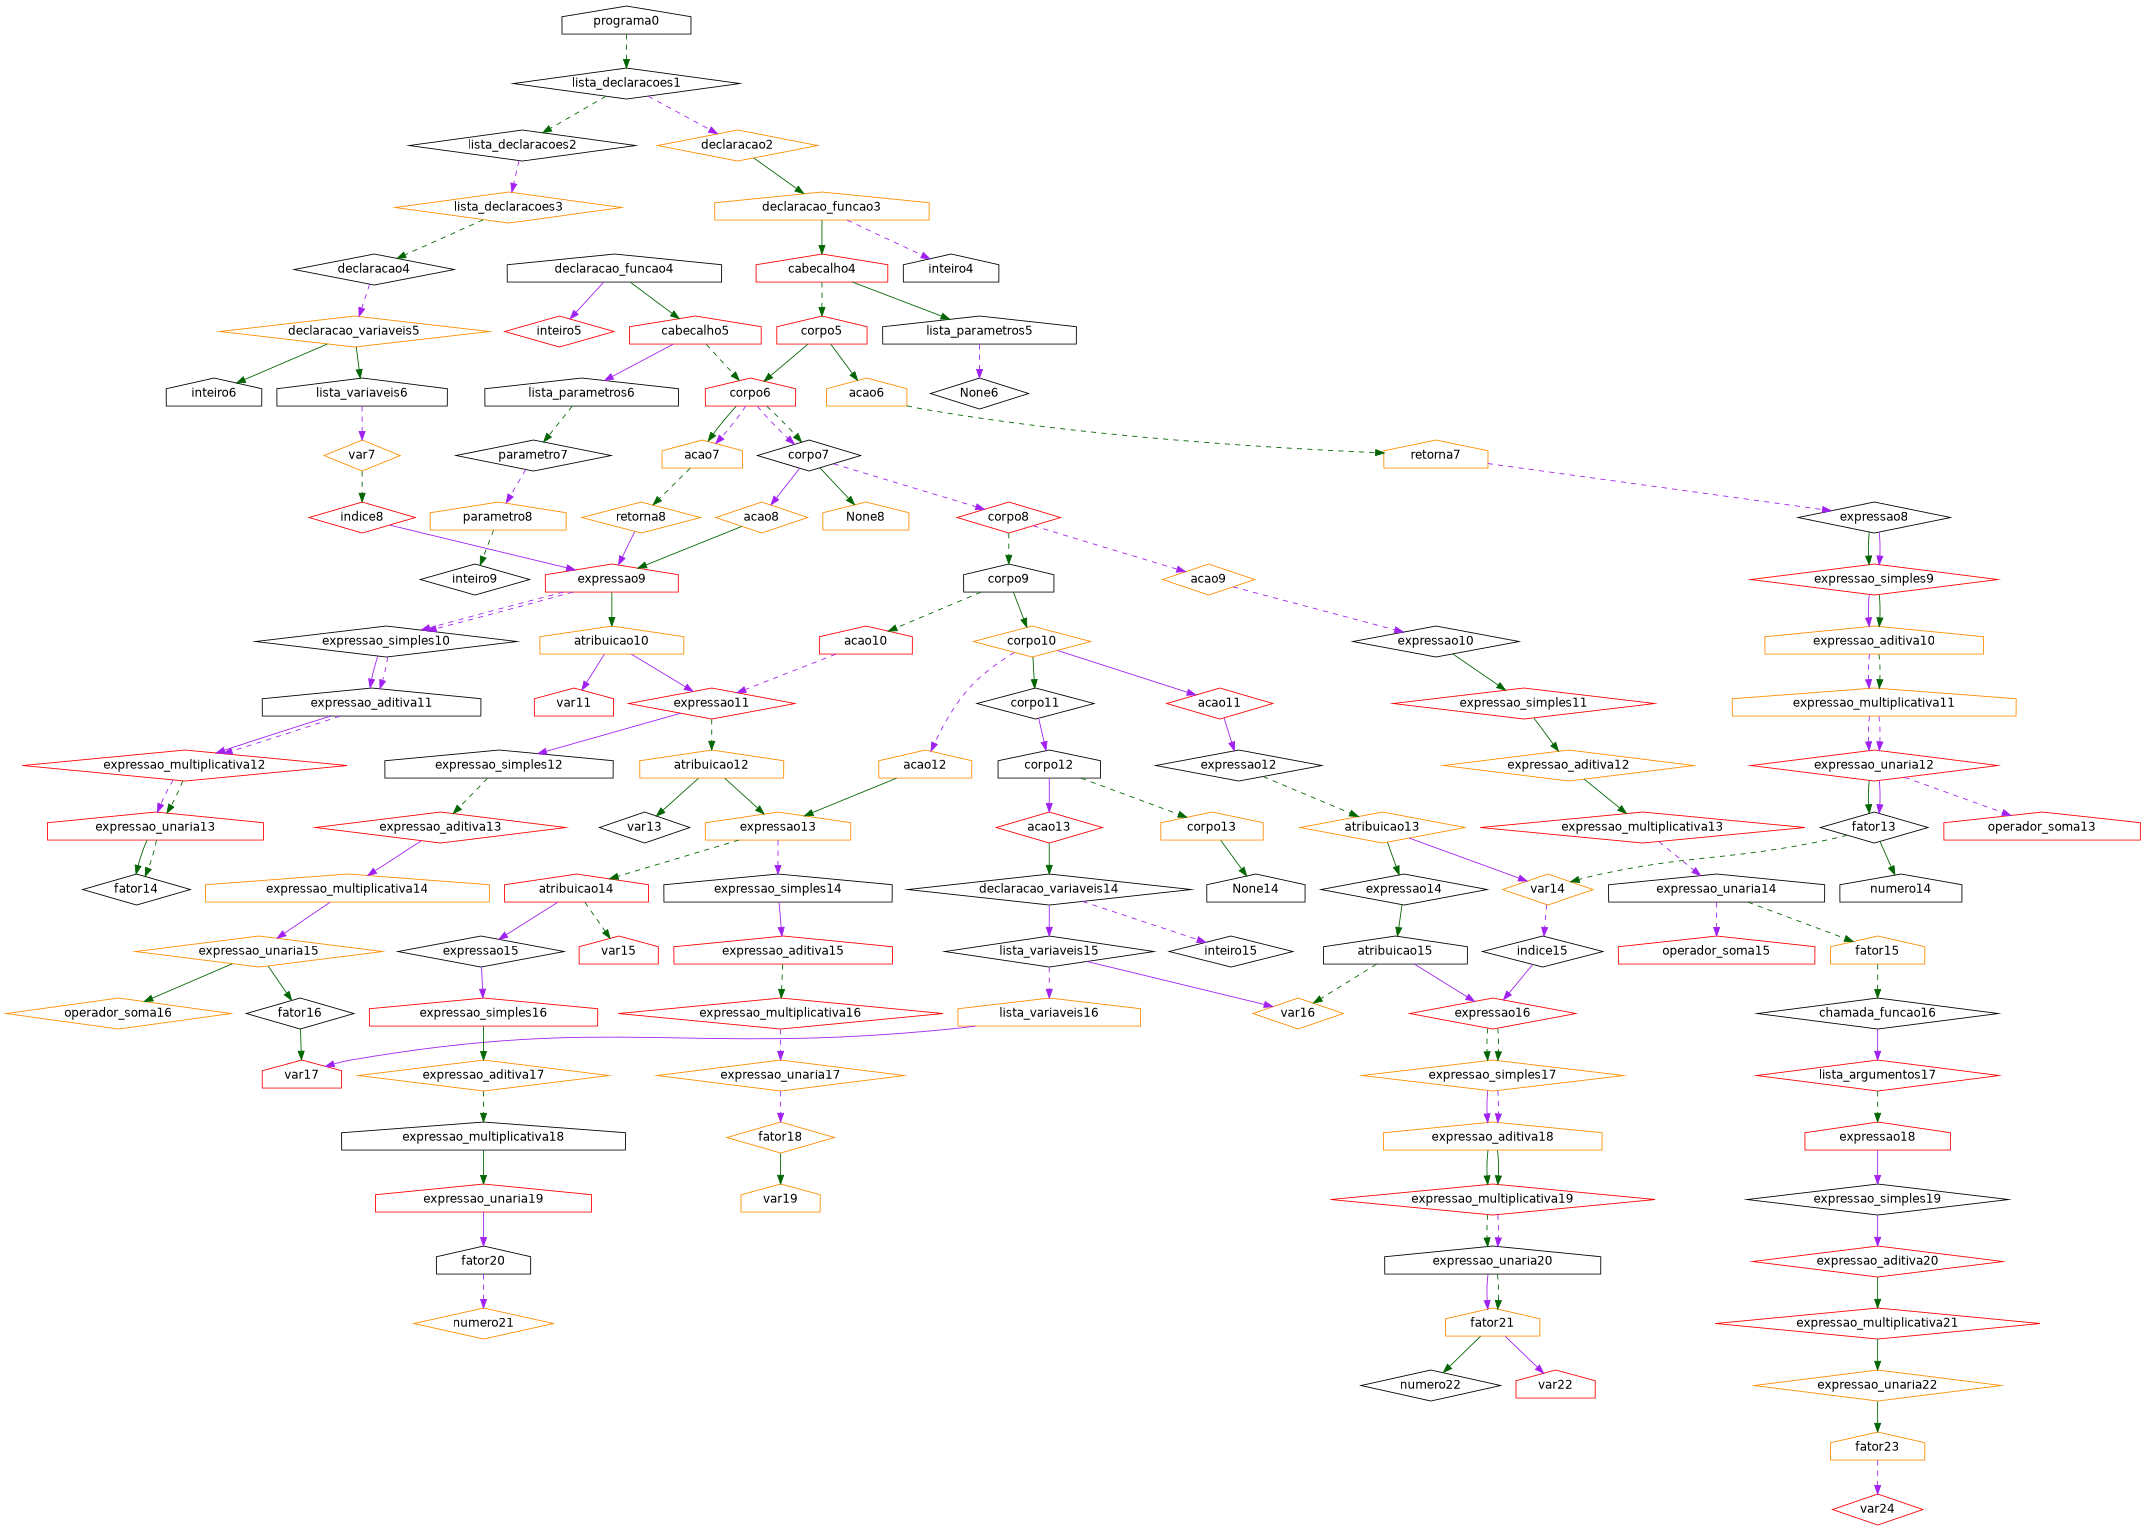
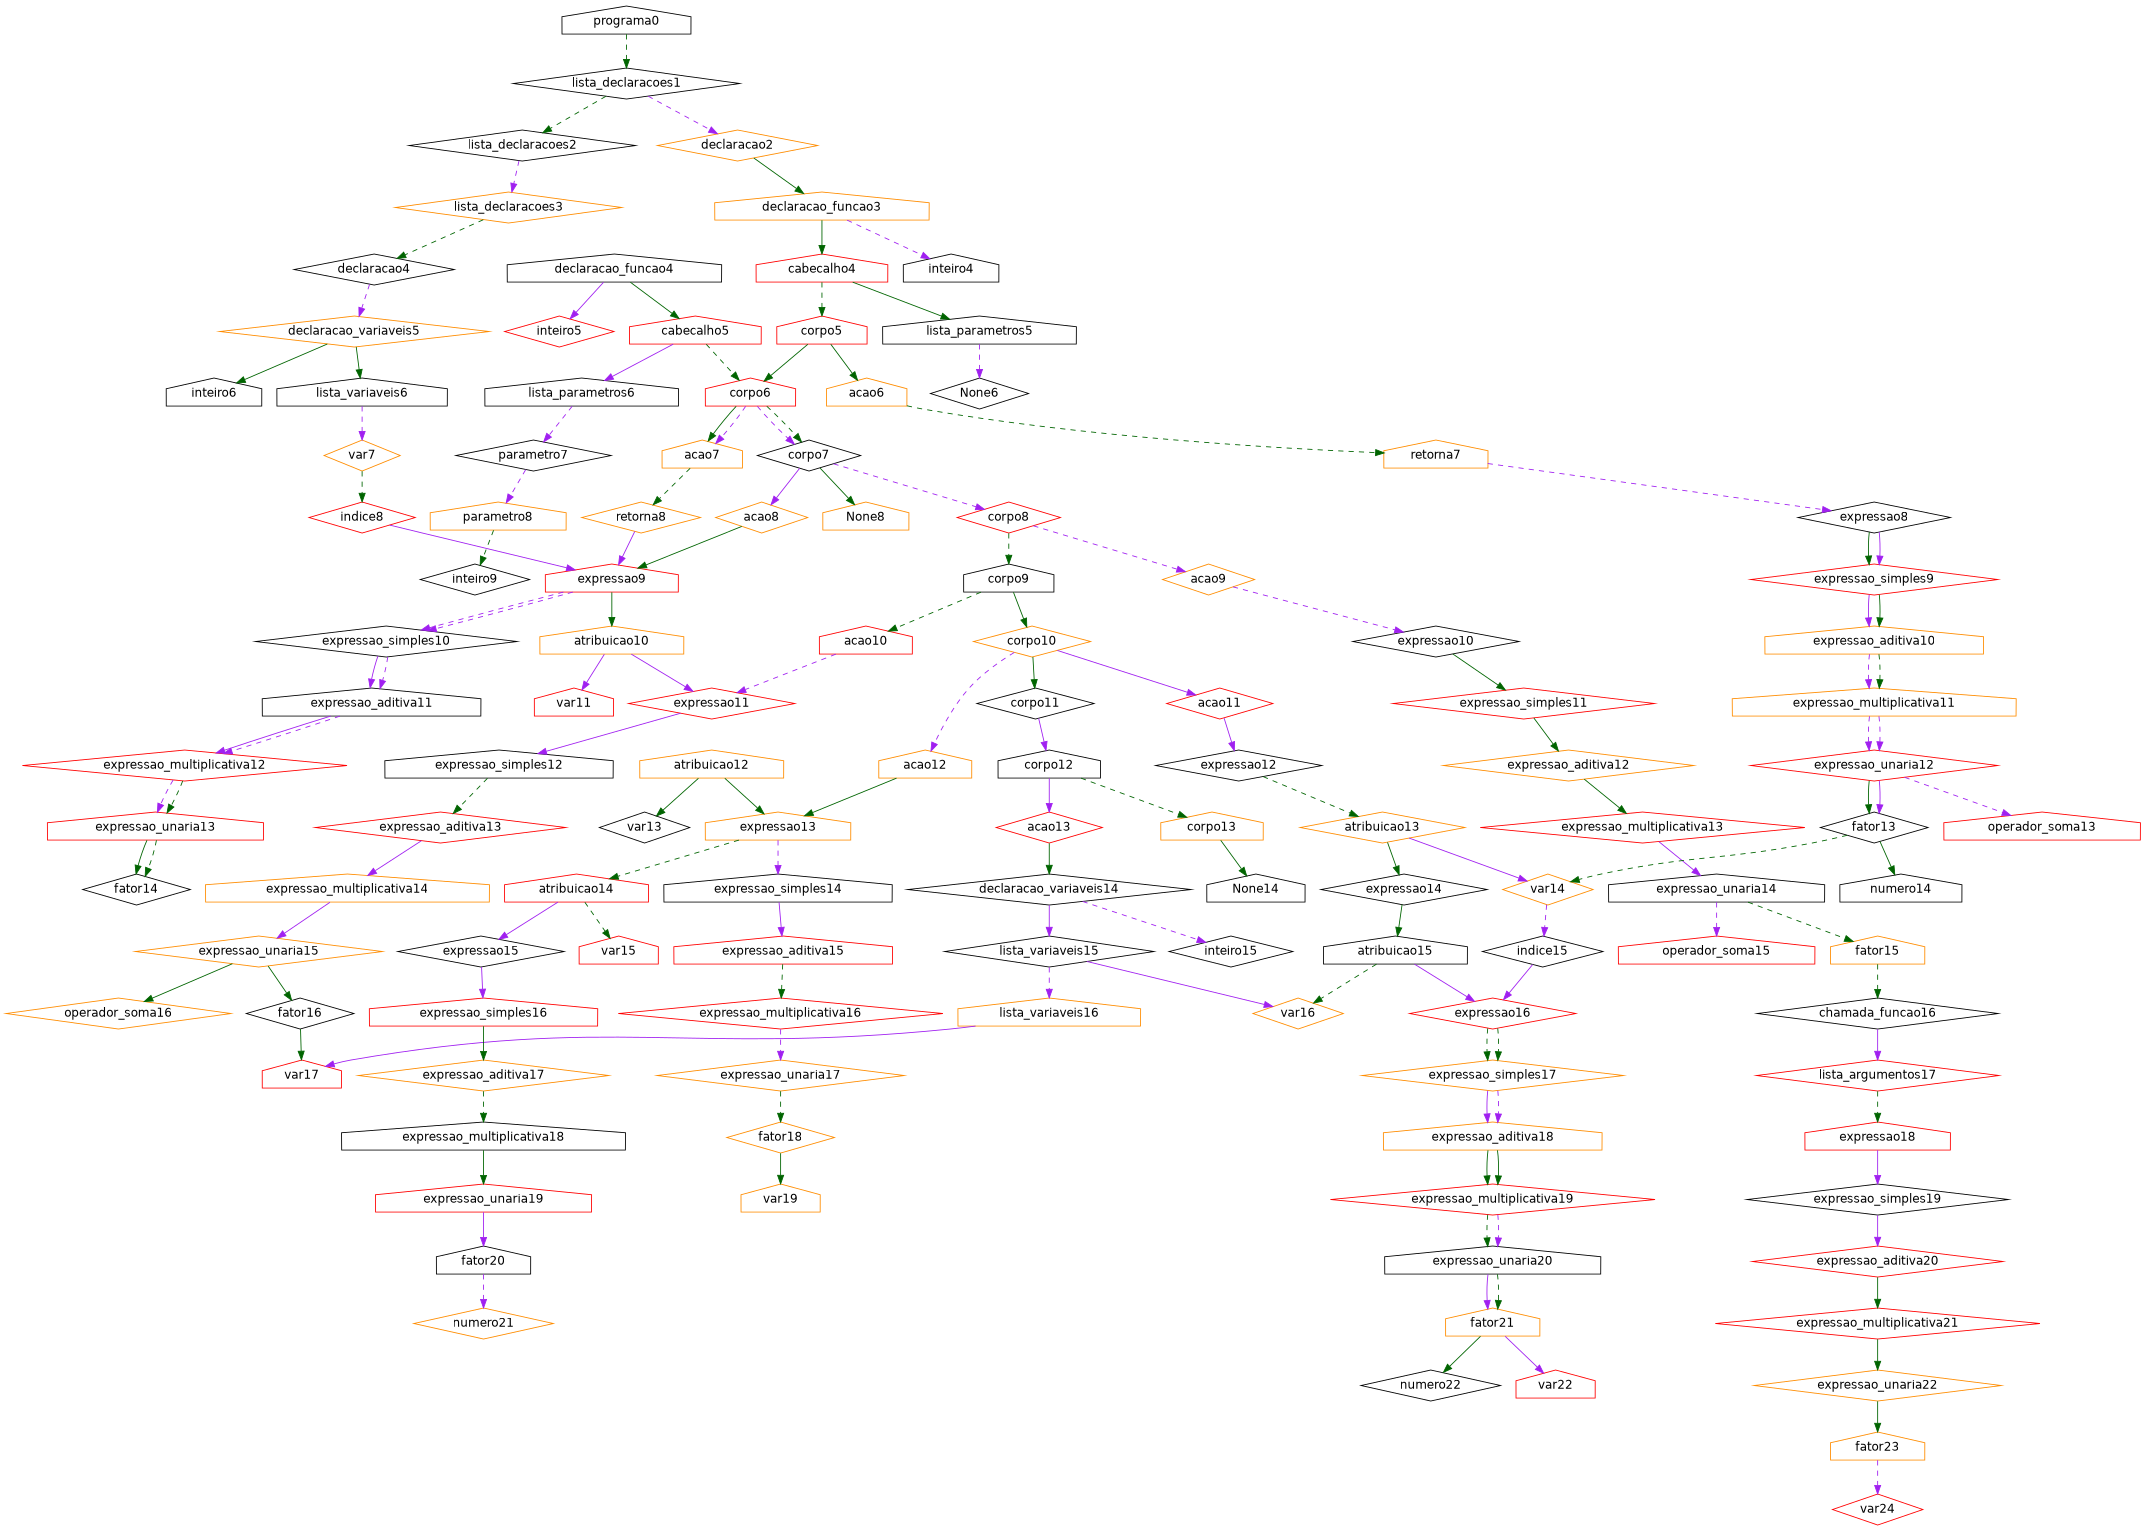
  digraph {
    fontname="DejaVu Sans"
    node [color=black fontname="DejaVu Sans" shape=diamond]
    edge [color=darkgreen fontname="DejaVu Sans" style=solid]
    programa0 [shape=house]
    lista_declaracoes1
    lista_declaracoes2
    declaracao2 [color=darkorange]
    lista_declaracoes3 [color=darkorange]
    declaracao_funcao3 [color=darkorange shape=house]
    declaracao4
    declaracao_variaveis5 [color=darkorange]
    inteiro6 [shape=house]
    lista_variaveis6 [shape=house]
    var7 [color=darkorange]
    indice8 [color=red]
    expressao9 [color=red shape=house]
    expressao_simples10
    atribuicao10 [color=darkorange shape=house]
    expressao_aditiva11 [shape=house]
    expressao11 [color=red]
    var11 [color=red shape=house]
    expressao_multiplicativa12 [color=red]
    expressao_unaria13 [color=red shape=house]
    fator14
    declaracao_funcao4 [shape=house]
    inteiro5 [color=red]
    cabecalho5 [color=red shape=house]
    lista_parametros6 [shape=house]
    corpo6 [color=red shape=house]
    parametro7
    corpo7
    acao7 [color=darkorange shape=house]
    parametro8 [color=darkorange shape=house]
    inteiro9
    None8 [color=darkorange shape=house]
    corpo8 [color=red]
    acao8 [color=darkorange]
    retorna8 [color=darkorange]
    corpo9 [shape=house]
    acao9 [color=darkorange]
    expressao_simples9 [color=red]
    expressao8
    inteiro4 [shape=house]
    cabecalho4 [color=red shape=house]
    lista_parametros5 [shape=house]
    corpo5 [color=red shape=house]
    None6
    acao6 [color=darkorange shape=house]
    retorna7 [color=darkorange shape=house]
    corpo10 [color=darkorange]
    acao10 [color=red shape=house]
    expressao10
    corpo11
    acao11 [color=red]
    acao12 [color=darkorange shape=house]
    corpo12 [shape=house]
    expressao12
    corpo13 [color=darkorange shape=house]
    acao13 [color=red]
    expressao13 [color=darkorange shape=house]
    None14 [shape=house]
    declaracao_variaveis14
    inteiro15
    lista_variaveis15
    lista_variaveis16 [color=darkorange shape=house]
    var16 [color=darkorange]
    var17 [color=red shape=house]
    atribuicao14 [color=red shape=house]
    expressao_simples14 [shape=house]
    var15 [color=red shape=house]
    expressao15
    expressao_aditiva15 [color=red shape=house]
    expressao_simples16 [color=red shape=house]
    expressao_aditiva17 [color=darkorange]
    expressao_multiplicativa18 [shape=house]
    expressao_unaria19 [color=red shape=house]
    fator20 [shape=house]
    numero21 [color=darkorange]
    atribuicao13 [color=darkorange]
    var14 [color=darkorange]
    expressao14
    indice15
    atribuicao15 [shape=house]
    expressao16 [color=red]
    expressao_simples17 [color=darkorange]
    expressao_aditiva18 [color=darkorange shape=house]
    expressao_multiplicativa19 [color=red]
    expressao_unaria20 [shape=house]
    fator21 [color=darkorange shape=house]
    var22 [color=red shape=house]
    numero22
    atribuicao12 [color=darkorange shape=house]
    expressao_simples12 [shape=house]
    var13
    expressao_aditiva13 [color=red]
    expressao_multiplicativa16 [color=red]
    expressao_unaria17 [color=darkorange]
    fator18 [color=darkorange]
    var19 [color=darkorange shape=house]
    expressao_simples11 [color=red]
    expressao_aditiva12 [color=darkorange]
    expressao_multiplicativa13 [color=red]
    expressao_unaria14 [shape=house]
    operador_soma15 [color=red shape=house]
    fator15 [color=darkorange shape=house]
    chamada_funcao16
    lista_argumentos17 [color=red]
    expressao18 [color=red shape=house]
    expressao_simples19
    expressao_aditiva20 [color=red]
    expressao_multiplicativa21 [color=red]
    expressao_unaria22 [color=darkorange]
    fator23 [color=darkorange shape=house]
    var24 [color=red]
    expressao_multiplicativa14 [color=darkorange shape=house]
    expressao_unaria15 [color=darkorange]
    operador_soma16 [color=darkorange]
    fator16
    expressao_aditiva10 [color=darkorange shape=house]
    expressao_multiplicativa11 [color=darkorange shape=house]
    expressao_unaria12 [color=red]
    operador_soma13 [color=red shape=house]
    fator13
    numero14 [shape=house]
    programa0 -> lista_declaracoes1 [style=dashed]
    lista_declaracoes1 -> lista_declaracoes2 [style=dashed]
    lista_declaracoes1 -> declaracao2 [color=purple style=dashed]
    lista_declaracoes2 -> lista_declaracoes3 [color=purple style=dashed]
    declaracao2 -> declaracao_funcao3
    lista_declaracoes3 -> declaracao4 [style=dashed]
    declaracao_funcao3 -> inteiro4 [color=purple style=dashed]
    declaracao_funcao3 -> cabecalho4
    declaracao4 -> declaracao_variaveis5 [color=purple style=dashed]
    declaracao_variaveis5 -> inteiro6
    declaracao_variaveis5 -> lista_variaveis6
    lista_variaveis6 -> var7 [color=purple style=dashed]
    var7 -> indice8 [style=dashed]
    indice8 -> expressao9 [color=purple]
    expressao9 -> expressao_simples10 [color=purple style=dashed]
    expressao9 -> expressao_simples10 [color=purple style=dashed]
    expressao9 -> atribuicao10
    expressao_simples10 -> expressao_aditiva11 [color=purple]
    expressao_simples10 -> expressao_aditiva11 [color=purple style=dashed]
    atribuicao10 -> expressao11 [color=purple]
    atribuicao10 -> var11 [color=purple]
    expressao_aditiva11 -> expressao_multiplicativa12 [color=purple]
    expressao_aditiva11 -> expressao_multiplicativa12 [color=purple style=dashed]
-   expressao11 -> atribuicao12 [style=dashed]
    expressao11 -> expressao_simples12 [color=purple]
    expressao_multiplicativa12 -> expressao_unaria13 [color=purple style=dashed]
    expressao_multiplicativa12 -> expressao_unaria13 [style=dashed]
    expressao_unaria13 -> fator14
    expressao_unaria13 -> fator14 [style=dashed]
    declaracao_funcao4 -> inteiro5 [color=purple]
    declaracao_funcao4 -> cabecalho5
    cabecalho5 -> lista_parametros6 [color=purple]
    cabecalho5 -> corpo6 [style=dashed]
-   lista_parametros6 -> parametro7 [style=dashed]
+   lista_parametros6 -> parametro7 [color=purple style=dashed]
    corpo6 -> corpo7 [color=purple style=dashed]
    corpo6 -> corpo7 [style=dashed]
    corpo6 -> acao7
    corpo6 -> acao7 [color=purple style=dashed]
    parametro7 -> parametro8 [color=purple style=dashed]
    corpo7 -> None8
    corpo7 -> corpo8 [color=purple style=dashed]
    corpo7 -> acao8 [color=purple]
    acao7 -> retorna8 [style=dashed]
    parametro8 -> inteiro9 [style=dashed]
    corpo8 -> corpo9 [style=dashed]
    corpo8 -> acao9 [color=purple style=dashed]
    acao8 -> expressao9
    retorna8 -> expressao9 [color=purple]
    corpo9 -> corpo10
    corpo9 -> acao10 [style=dashed]
    acao9 -> expressao10 [color=purple style=dashed]
    expressao_simples9 -> expressao_aditiva10 [color=purple]
    expressao_simples9 -> expressao_aditiva10
    expressao8 -> expressao_simples9
    expressao8 -> expressao_simples9 [color=purple]
    cabecalho4 -> lista_parametros5
    cabecalho4 -> corpo5 [style=dashed]
    lista_parametros5 -> None6 [color=purple style=dashed]
    corpo5 -> corpo6
    corpo5 -> acao6
    acao6 -> retorna7 [style=dashed]
    retorna7 -> expressao8 [color=purple style=dashed]
    corpo10 -> corpo11
    corpo10 -> acao11 [color=purple]
    corpo10 -> acao12 [color=purple style=dashed]
    acao10 -> expressao11 [color=purple style=dashed]
    expressao10 -> expressao_simples11
    corpo11 -> corpo12 [color=purple]
    acao11 -> expressao12 [color=purple]
    acao12 -> expressao13
    corpo12 -> corpo13 [style=dashed]
    corpo12 -> acao13 [color=purple]
    expressao12 -> atribuicao13 [style=dashed]
    corpo13 -> None14
    acao13 -> declaracao_variaveis14
    expressao13 -> atribuicao14 [style=dashed]
    expressao13 -> expressao_simples14 [color=purple style=dashed]
    declaracao_variaveis14 -> inteiro15 [color=purple style=dashed]
    declaracao_variaveis14 -> lista_variaveis15 [color=purple]
    lista_variaveis15 -> lista_variaveis16 [color=purple style=dashed]
    lista_variaveis15 -> var16 [color=purple]
    lista_variaveis16 -> var17 [color=purple]
    atribuicao14 -> var15 [style=dashed]
    atribuicao14 -> expressao15 [color=purple]
    expressao_simples14 -> expressao_aditiva15 [color=purple]
    expressao15 -> expressao_simples16 [color=purple]
    expressao_aditiva15 -> expressao_multiplicativa16 [style=dashed]
    expressao_simples16 -> expressao_aditiva17
    expressao_aditiva17 -> expressao_multiplicativa18 [style=dashed]
    expressao_multiplicativa18 -> expressao_unaria19
    expressao_unaria19 -> fator20 [color=purple]
    fator20 -> numero21 [color=purple style=dashed]
    atribuicao13 -> var14 [color=purple]
    atribuicao13 -> expressao14
    var14 -> indice15 [color=purple style=dashed]
    expressao14 -> atribuicao15
    indice15 -> expressao16 [color=purple]
    atribuicao15 -> var16 [style=dashed]
    atribuicao15 -> expressao16 [color=purple]
    expressao16 -> expressao_simples17 [style=dashed]
    expressao16 -> expressao_simples17 [style=dashed]
    expressao_simples17 -> expressao_aditiva18 [color=purple]
    expressao_simples17 -> expressao_aditiva18 [color=purple style=dashed]
    expressao_aditiva18 -> expressao_multiplicativa19
    expressao_aditiva18 -> expressao_multiplicativa19
    expressao_multiplicativa19 -> expressao_unaria20 [style=dashed]
    expressao_multiplicativa19 -> expressao_unaria20 [color=purple style=dashed]
    expressao_unaria20 -> fator21 [color=purple]
    expressao_unaria20 -> fator21 [style=dashed]
    fator21 -> var22 [color=purple]
    fator21 -> numero22
    atribuicao12 -> expressao13
    atribuicao12 -> var13
    expressao_simples12 -> expressao_aditiva13 [style=dashed]
    expressao_aditiva13 -> expressao_multiplicativa14 [color=purple]
    expressao_multiplicativa16 -> expressao_unaria17 [color=purple style=dashed]
-   expressao_unaria17 -> fator18 [color=purple style=dashed]
+   expressao_unaria17 -> fator18 [style=dashed]
    fator18 -> var19
    expressao_simples11 -> expressao_aditiva12
    expressao_aditiva12 -> expressao_multiplicativa13
-   expressao_multiplicativa13 -> expressao_unaria14 [color=purple style=dashed]
+   expressao_multiplicativa13 -> expressao_unaria14 [color=purple]
    expressao_unaria14 -> operador_soma15 [color=purple style=dashed]
    expressao_unaria14 -> fator15 [style=dashed]
    fator15 -> chamada_funcao16 [style=dashed]
    chamada_funcao16 -> lista_argumentos17 [color=purple]
    lista_argumentos17 -> expressao18 [style=dashed]
    expressao18 -> expressao_simples19 [color=purple]
    expressao_simples19 -> expressao_aditiva20 [color=purple]
    expressao_aditiva20 -> expressao_multiplicativa21
    expressao_multiplicativa21 -> expressao_unaria22
    expressao_unaria22 -> fator23
    fator23 -> var24 [color=purple style=dashed]
    expressao_multiplicativa14 -> expressao_unaria15 [color=purple]
    expressao_unaria15 -> operador_soma16
    expressao_unaria15 -> fator16
    fator16 -> var17
    expressao_aditiva10 -> expressao_multiplicativa11 [color=purple style=dashed]
    expressao_aditiva10 -> expressao_multiplicativa11 [style=dashed]
    expressao_multiplicativa11 -> expressao_unaria12 [color=purple style=dashed]
    expressao_multiplicativa11 -> expressao_unaria12 [color=purple style=dashed]
    expressao_unaria12 -> operador_soma13 [color=purple style=dashed]
    expressao_unaria12 -> fator13
    expressao_unaria12 -> fator13 [color=purple]
    fator13 -> var14 [style=dashed]
    fator13 -> numero14
  }
